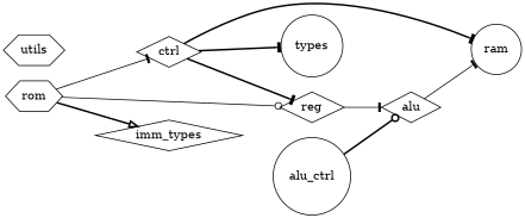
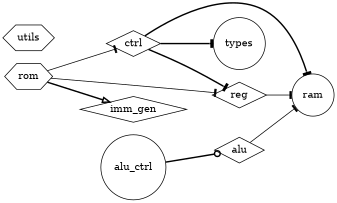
  digraph {
    rankdir=LR
    node [shape=diamond]
    edge [arrowhead=tee style=bold]
    n1 [label=alu]
    n2 [label=ram shape=circle]
    n3 [label=alu_ctrl shape=circle]
    n4 [label=ctrl]
    n5 [label=reg]
    n6 [label=types shape=circle]
-   n7 [label=imm_types]
+   n7 [label=imm_gen]
    n8 [label=rom shape=hexagon]
    n9 [label=utils shape=hexagon]
    n1 -> n2 [style=solid]
    n3 -> n1 [arrowhead=odot]
    n4 -> n2
    n4 -> n5
    n4 -> n6
-   n5 -> n1 [style=solid]
+   n5 -> n2 [style=solid]
    n8 -> n4 [style=solid]
-   n8 -> n5 [arrowhead=odot style=solid]
+   n8 -> n5 [style=solid]
    n8 -> n7 [arrowhead=onormal]
  }
